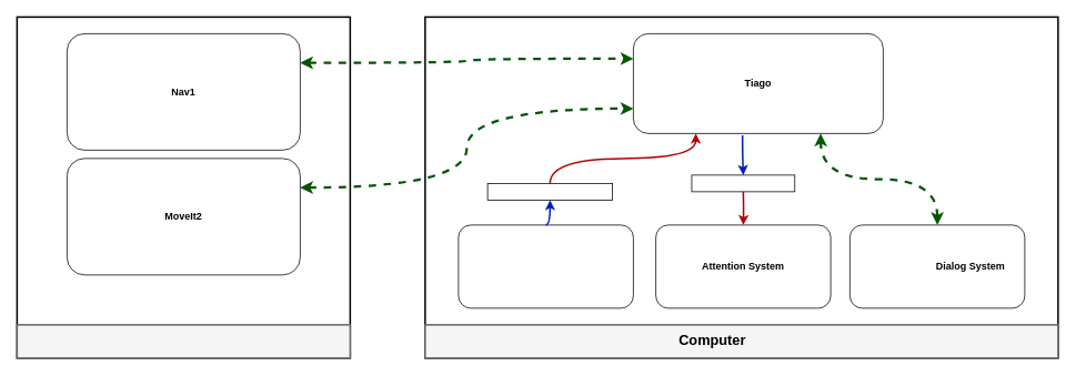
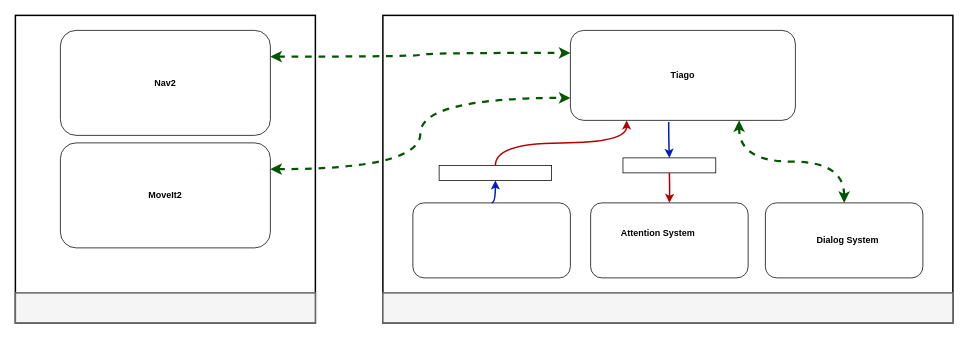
  <mxCell id="0" />
  <mxCell id="1" parent="0" />
  <mxCell id="2" value="" style="rounded=0;whiteSpace=wrap;html=1;strokeWidth=2;" vertex="1" parent="1"><mxGeometry x="20" y="20" width="400" height="410" as="geometry" /></mxCell>
  <mxCell id="3" value="" style="rounded=0;whiteSpace=wrap;html=1;strokeWidth=2;fillColor=#f5f5f5;strokeColor=#666666;fontColor=#333333;" vertex="1" parent="1"><mxGeometry x="20" y="390" width="400" height="40" as="geometry" /></mxCell>
  <mxCell id="4" value="" style="rounded=1;whiteSpace=wrap;html=1;fillColor=none;" vertex="1" parent="1"><mxGeometry x="80" y="40" width="280" height="140" as="geometry" /></mxCell>
- <mxCell id="5" value="Nav1" style="text;html=1;strokeColor=none;fillColor=none;align=center;verticalAlign=middle;whiteSpace=wrap;rounded=0;fontStyle=1" vertex="1" parent="1"><mxGeometry x="165" y="100" width="110" height="20" as="geometry" /></mxCell>
+ <mxCell id="5" value="Nav2" style="text;html=1;strokeColor=none;fillColor=none;align=center;verticalAlign=middle;whiteSpace=wrap;rounded=0;fontStyle=1" vertex="1" parent="1"><mxGeometry x="165" y="100" width="110" height="20" as="geometry" /></mxCell>
  <mxCell id="6" value="" style="rounded=1;whiteSpace=wrap;html=1;fillColor=none;" vertex="1" parent="1"><mxGeometry x="80" y="190" width="280" height="140" as="geometry" /></mxCell>
  <mxCell id="7" value="MoveIt2" style="text;html=1;strokeColor=none;fillColor=none;align=center;verticalAlign=middle;whiteSpace=wrap;rounded=0;fontStyle=1" vertex="1" parent="1"><mxGeometry x="165" y="250" width="110" height="20" as="geometry" /></mxCell>
  <mxCell id="8" value="" style="rounded=0;whiteSpace=wrap;html=1;strokeWidth=2;" vertex="1" parent="1"><mxGeometry x="510" y="20" width="760" height="410" as="geometry" /></mxCell>
  <mxCell id="9" value="" style="rounded=0;whiteSpace=wrap;html=1;strokeWidth=2;fillColor=#f5f5f5;strokeColor=#666666;fontColor=#333333;" vertex="1" parent="1"><mxGeometry x="510" y="390" width="760" height="40" as="geometry" /></mxCell>
- <mxCell id="10" value="&lt;font style=&quot;font-size: 17px&quot;&gt;&lt;b&gt;Computer&lt;/b&gt;&lt;/font&gt;" style="text;html=1;strokeColor=none;fillColor=none;align=center;verticalAlign=middle;whiteSpace=wrap;rounded=0;" vertex="1" parent="1"><mxGeometry x="787" y="400" width="136" height="20" as="geometry" /></mxCell>
  <mxCell id="11" value="" style="rounded=1;whiteSpace=wrap;html=1;fillColor=none;" vertex="1" parent="1"><mxGeometry x="550" y="270" width="210" height="100" as="geometry" /></mxCell>
  <mxCell id="12" value="" style="rounded=1;whiteSpace=wrap;html=1;fillColor=none;" vertex="1" parent="1"><mxGeometry x="787" y="270" width="210" height="100" as="geometry" /></mxCell>
  <mxCell id="13" value="" style="rounded=1;whiteSpace=wrap;html=1;fillColor=none;" vertex="1" parent="1"><mxGeometry x="1020" y="270" width="210" height="100" as="geometry" /></mxCell>
- <mxCell id="14" value="Dialog System" style="text;html=1;strokeColor=none;fillColor=none;align=center;verticalAlign=middle;whiteSpace=wrap;rounded=0;fontStyle=1" vertex="1" parent="1"><mxGeometry x="1105" y="310" width="120" height="20" as="geometry" /></mxCell>
+ <mxCell id="14" value="Dialog System" style="text;html=1;strokeColor=none;fillColor=none;align=center;verticalAlign=middle;whiteSpace=wrap;rounded=0;fontStyle=1" vertex="1" parent="1"><mxGeometry x="1070" y="310" width="120" height="20" as="geometry" /></mxCell>
  <mxCell id="15" value="" style="rounded=1;whiteSpace=wrap;html=1;fillColor=none;" vertex="1" parent="1"><mxGeometry x="760" y="40" width="300" height="120" as="geometry" /></mxCell>
- <mxCell id="16" value="Attention System" style="text;html=1;strokeColor=none;fillColor=none;align=center;verticalAlign=middle;whiteSpace=wrap;rounded=0;fontStyle=1" vertex="1" parent="1"><mxGeometry x="832" y="310" width="120" height="20" as="geometry" /></mxCell>
+ <mxCell id="16" value="Attention System" style="text;html=1;strokeColor=none;fillColor=none;align=center;verticalAlign=middle;whiteSpace=wrap;rounded=0;fontStyle=1" vertex="1" parent="1"><mxGeometry x="817" y="300" width="120" height="20" as="geometry" /></mxCell>
  <mxCell id="17" value="Tiago" style="text;html=1;strokeColor=none;fillColor=none;align=center;verticalAlign=middle;whiteSpace=wrap;rounded=0;fontStyle=1" vertex="1" parent="1"><mxGeometry x="850" y="90" width="120" height="20" as="geometry" /></mxCell>
  <mxCell id="18" style="edgeStyle=orthogonalEdgeStyle;curved=1;rounded=0;orthogonalLoop=1;jettySize=auto;html=1;exitX=1;exitY=0.25;exitDx=0;exitDy=0;entryX=0;entryY=0.25;entryDx=0;entryDy=0;strokeWidth=3;dashed=1;startArrow=classic;startFill=1;fillColor=#008a00;strokeColor=#005700;" edge="1" parent="1" source="4" target="15"><mxGeometry relative="1" as="geometry"><mxPoint x="125" y="-290" as="sourcePoint" /><mxPoint x="359" y="-130" as="targetPoint" /></mxGeometry></mxCell>
  <mxCell id="19" style="edgeStyle=orthogonalEdgeStyle;curved=1;rounded=0;orthogonalLoop=1;jettySize=auto;html=1;exitX=1;exitY=0.25;exitDx=0;exitDy=0;entryX=0;entryY=0.75;entryDx=0;entryDy=0;strokeWidth=3;dashed=1;startArrow=classic;startFill=1;fillColor=#008a00;strokeColor=#005700;" edge="1" parent="1" source="6" target="15"><mxGeometry relative="1" as="geometry"><mxPoint x="370" y="85" as="sourcePoint" /><mxPoint x="770" y="80" as="targetPoint" /></mxGeometry></mxCell>
  <mxCell id="20" style="edgeStyle=orthogonalEdgeStyle;curved=1;rounded=0;orthogonalLoop=1;jettySize=auto;html=1;exitX=0.5;exitY=0;exitDx=0;exitDy=0;entryX=0.75;entryY=1;entryDx=0;entryDy=0;strokeWidth=3;dashed=1;startArrow=classic;startFill=1;fillColor=#008a00;strokeColor=#005700;" edge="1" parent="1" source="13" target="15"><mxGeometry relative="1" as="geometry"><mxPoint x="370" y="85" as="sourcePoint" /><mxPoint x="770" y="80" as="targetPoint" /></mxGeometry></mxCell>
  <mxCell id="21" value="" style="rounded=0;whiteSpace=wrap;html=1;" vertex="1" parent="1"><mxGeometry x="830.13" y="210" width="123.75" height="20" as="geometry" /></mxCell>
  <mxCell id="22" style="edgeStyle=orthogonalEdgeStyle;curved=1;rounded=0;orthogonalLoop=1;jettySize=auto;html=1;exitX=0.437;exitY=1.017;exitDx=0;exitDy=0;entryX=0.5;entryY=0;entryDx=0;entryDy=0;startArrow=none;startFill=0;strokeWidth=2;fillColor=#0050ef;strokeColor=#001DBC;exitPerimeter=0;" edge="1" parent="1" source="15" target="21"><mxGeometry relative="1" as="geometry"><mxPoint x="555" y="-105" as="sourcePoint" /><mxPoint x="412" y="0" as="targetPoint" /></mxGeometry></mxCell>
  <mxCell id="23" style="edgeStyle=orthogonalEdgeStyle;curved=1;rounded=0;orthogonalLoop=1;jettySize=auto;html=1;entryX=0.5;entryY=0;entryDx=0;entryDy=0;strokeWidth=2;fillColor=#e51400;strokeColor=#B20000;" edge="1" parent="1" target="12"><mxGeometry relative="1" as="geometry"><mxPoint x="892" y="230" as="sourcePoint" /><mxPoint x="188" y="75" as="targetPoint" /></mxGeometry></mxCell>
  <mxCell id="24" value="" style="rounded=0;whiteSpace=wrap;html=1;" vertex="1" parent="1"><mxGeometry x="585" y="220" width="150" height="20" as="geometry" /></mxCell>
  <mxCell id="25" style="edgeStyle=orthogonalEdgeStyle;curved=1;rounded=0;orthogonalLoop=1;jettySize=auto;html=1;exitX=0.5;exitY=0;exitDx=0;exitDy=0;entryX=0.5;entryY=1;entryDx=0;entryDy=0;startArrow=none;startFill=0;strokeWidth=2;fillColor=#0050ef;strokeColor=#001DBC;" edge="1" parent="1" source="11" target="24"><mxGeometry relative="1" as="geometry"><mxPoint x="901" y="172" as="sourcePoint" /><mxPoint x="902" y="220" as="targetPoint" /></mxGeometry></mxCell>
  <mxCell id="26" style="edgeStyle=orthogonalEdgeStyle;curved=1;rounded=0;orthogonalLoop=1;jettySize=auto;html=1;entryX=0.25;entryY=1;entryDx=0;entryDy=0;strokeWidth=2;fillColor=#e51400;strokeColor=#B20000;exitX=0.5;exitY=0;exitDx=0;exitDy=0;" edge="1" parent="1" source="24" target="15"><mxGeometry relative="1" as="geometry"><mxPoint x="902" y="240" as="sourcePoint" /><mxPoint x="902" y="280" as="targetPoint" /></mxGeometry></mxCell>
